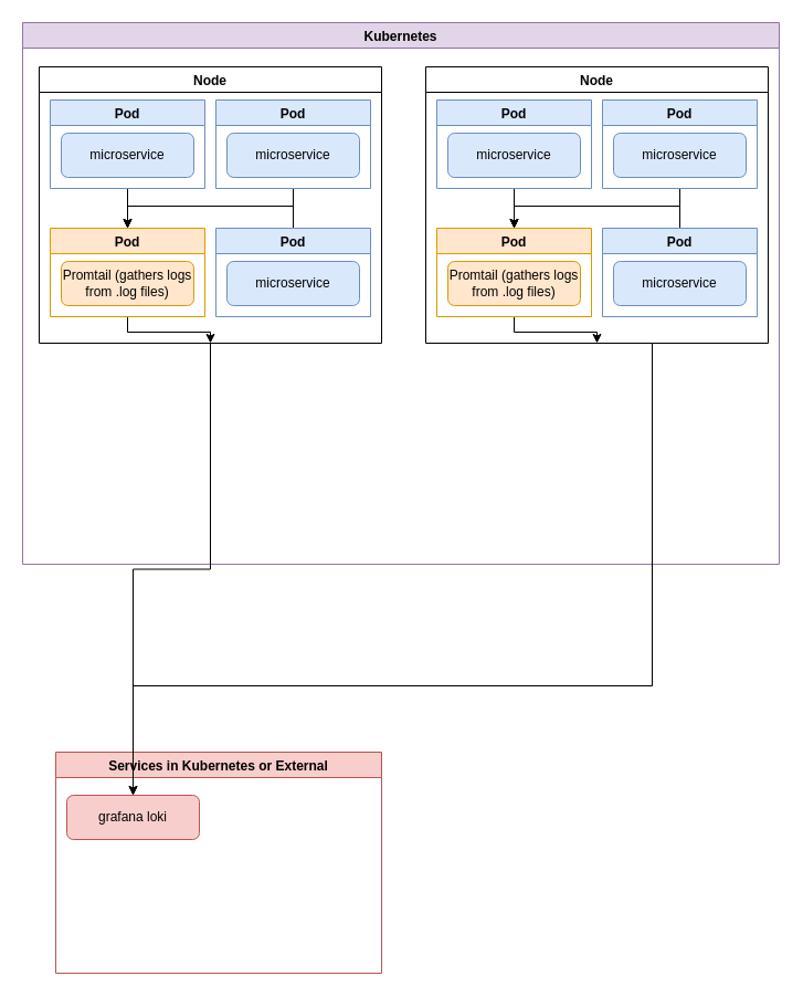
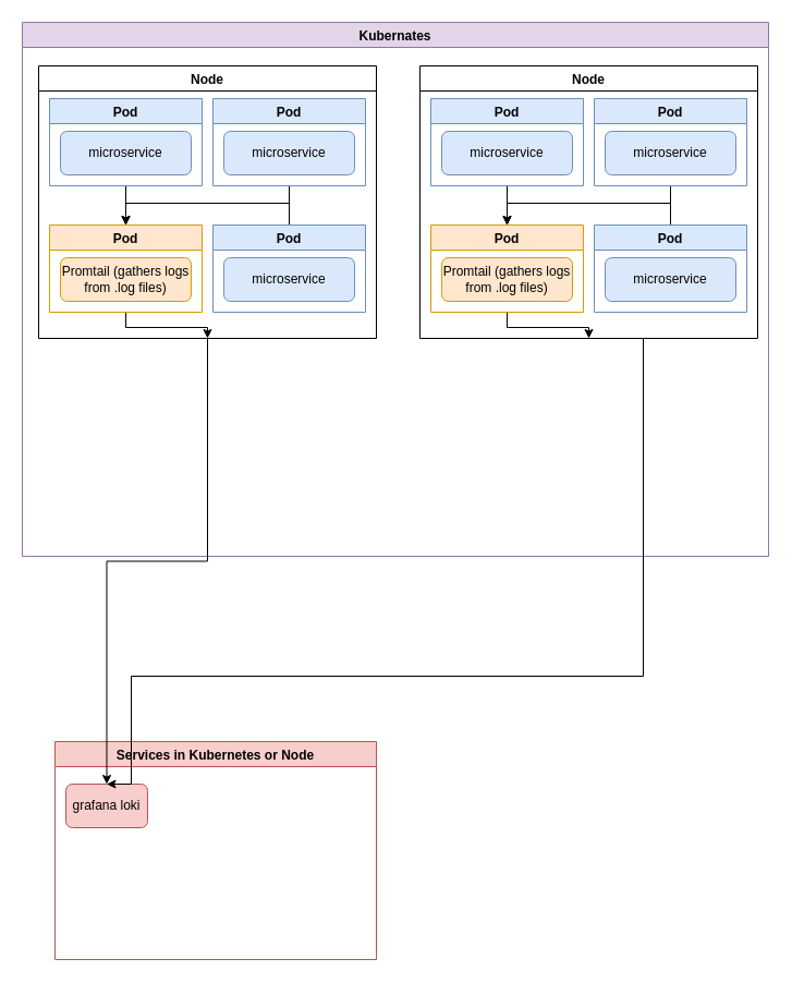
  <mxCell id="0" />
  <mxCell id="1" parent="0" />
- <mxCell id="2" value="Kubernetes" style="swimlane;fillColor=#e1d5e7;strokeColor=#9673a6;" vertex="1" parent="1"><mxGeometry x="20" y="20" width="685" height="490" as="geometry" /></mxCell>
+ <mxCell id="2" value="Kubernates" style="swimlane;fillColor=#e1d5e7;strokeColor=#9673a6;" vertex="1" parent="1"><mxGeometry x="20" y="20" width="685" height="490" as="geometry" /></mxCell>
  <mxCell id="3" value="Node" style="swimlane;" vertex="1" parent="2"><mxGeometry x="15" y="40" width="310" height="250" as="geometry" /></mxCell>
  <mxCell id="4" style="edgeStyle=orthogonalEdgeStyle;rounded=0;orthogonalLoop=1;jettySize=auto;html=1;exitX=0.5;exitY=1;exitDx=0;exitDy=0;" edge="1" parent="3" source="5" target="14"><mxGeometry relative="1" as="geometry" /></mxCell>
  <mxCell id="5" value="Pod" style="swimlane;fillColor=#dae8fc;strokeColor=#6c8ebf;" vertex="1" parent="3"><mxGeometry x="10" y="30" width="140" height="80" as="geometry" /></mxCell>
  <mxCell id="6" value="microservice" style="rounded=1;whiteSpace=wrap;html=1;fontSize=12;glass=0;strokeWidth=1;shadow=0;fillColor=#dae8fc;strokeColor=#6c8ebf;" parent="5" vertex="1"><mxGeometry x="10.0" y="30" width="120" height="40" as="geometry" /></mxCell>
  <mxCell id="7" style="edgeStyle=orthogonalEdgeStyle;rounded=0;orthogonalLoop=1;jettySize=auto;html=1;exitX=0.5;exitY=1;exitDx=0;exitDy=0;" edge="1" parent="3" source="8" target="14"><mxGeometry relative="1" as="geometry"><Array as="points"><mxPoint x="230" y="126" /><mxPoint x="80" y="126" /></Array></mxGeometry></mxCell>
  <mxCell id="8" value="Pod" style="swimlane;fillColor=#dae8fc;strokeColor=#6c8ebf;" vertex="1" parent="3"><mxGeometry x="160" y="30" width="140" height="80" as="geometry" /></mxCell>
  <mxCell id="9" value="microservice" style="rounded=1;whiteSpace=wrap;html=1;fontSize=12;glass=0;strokeWidth=1;shadow=0;fillColor=#dae8fc;strokeColor=#6c8ebf;" vertex="1" parent="8"><mxGeometry x="10.0" y="30" width="120" height="40" as="geometry" /></mxCell>
  <mxCell id="10" style="edgeStyle=orthogonalEdgeStyle;rounded=0;orthogonalLoop=1;jettySize=auto;html=1;exitX=0.5;exitY=0;exitDx=0;exitDy=0;entryX=0.5;entryY=0;entryDx=0;entryDy=0;" edge="1" parent="3" source="11" target="14"><mxGeometry relative="1" as="geometry" /></mxCell>
  <mxCell id="11" value="Pod" style="swimlane;fillColor=#dae8fc;strokeColor=#6c8ebf;" vertex="1" parent="3"><mxGeometry x="160" y="146" width="140" height="80" as="geometry" /></mxCell>
  <mxCell id="12" value="microservice" style="rounded=1;whiteSpace=wrap;html=1;fontSize=12;glass=0;strokeWidth=1;shadow=0;fillColor=#dae8fc;strokeColor=#6c8ebf;" vertex="1" parent="11"><mxGeometry x="10.0" y="30" width="120" height="40" as="geometry" /></mxCell>
  <mxCell id="13" style="edgeStyle=orthogonalEdgeStyle;rounded=0;orthogonalLoop=1;jettySize=auto;html=1;exitX=0.5;exitY=1;exitDx=0;exitDy=0;entryX=0.5;entryY=1;entryDx=0;entryDy=0;" edge="1" parent="3" source="14" target="3"><mxGeometry relative="1" as="geometry"><Array as="points"><mxPoint x="80" y="240" /><mxPoint x="155" y="240" /></Array></mxGeometry></mxCell>
  <mxCell id="14" value="Pod" style="swimlane;fillColor=#ffe6cc;strokeColor=#d79b00;" vertex="1" parent="3"><mxGeometry x="10" y="146" width="140" height="80" as="geometry" /></mxCell>
  <mxCell id="15" value="Promtail (gathers logs from .log files)" style="rounded=1;whiteSpace=wrap;html=1;fontSize=12;glass=0;strokeWidth=1;shadow=0;fillColor=#ffe6cc;strokeColor=#d79b00;" vertex="1" parent="14"><mxGeometry x="10.0" y="30" width="120" height="40" as="geometry" /></mxCell>
  <mxCell id="16" value="Node" style="swimlane;" vertex="1" parent="2"><mxGeometry x="365" y="40" width="310" height="250" as="geometry" /></mxCell>
  <mxCell id="17" style="edgeStyle=orthogonalEdgeStyle;rounded=0;orthogonalLoop=1;jettySize=auto;html=1;exitX=0.5;exitY=1;exitDx=0;exitDy=0;" edge="1" parent="16" source="18" target="27"><mxGeometry relative="1" as="geometry" /></mxCell>
  <mxCell id="18" value="Pod" style="swimlane;fillColor=#dae8fc;strokeColor=#6c8ebf;" vertex="1" parent="16"><mxGeometry x="10" y="30" width="140" height="80" as="geometry" /></mxCell>
  <mxCell id="19" value="microservice" style="rounded=1;whiteSpace=wrap;html=1;fontSize=12;glass=0;strokeWidth=1;shadow=0;fillColor=#dae8fc;strokeColor=#6c8ebf;" vertex="1" parent="18"><mxGeometry x="10.0" y="30" width="120" height="40" as="geometry" /></mxCell>
  <mxCell id="20" style="edgeStyle=orthogonalEdgeStyle;rounded=0;orthogonalLoop=1;jettySize=auto;html=1;exitX=0.5;exitY=1;exitDx=0;exitDy=0;" edge="1" parent="16" source="21" target="27"><mxGeometry relative="1" as="geometry"><Array as="points"><mxPoint x="230" y="126" /><mxPoint x="80" y="126" /></Array></mxGeometry></mxCell>
  <mxCell id="21" value="Pod" style="swimlane;fillColor=#dae8fc;strokeColor=#6c8ebf;" vertex="1" parent="16"><mxGeometry x="160" y="30" width="140" height="80" as="geometry" /></mxCell>
  <mxCell id="22" value="microservice" style="rounded=1;whiteSpace=wrap;html=1;fontSize=12;glass=0;strokeWidth=1;shadow=0;fillColor=#dae8fc;strokeColor=#6c8ebf;" vertex="1" parent="21"><mxGeometry x="10.0" y="30" width="120" height="40" as="geometry" /></mxCell>
  <mxCell id="23" style="edgeStyle=orthogonalEdgeStyle;rounded=0;orthogonalLoop=1;jettySize=auto;html=1;exitX=0.5;exitY=0;exitDx=0;exitDy=0;entryX=0.5;entryY=0;entryDx=0;entryDy=0;" edge="1" parent="16" source="24" target="27"><mxGeometry relative="1" as="geometry" /></mxCell>
  <mxCell id="24" value="Pod" style="swimlane;fillColor=#dae8fc;strokeColor=#6c8ebf;" vertex="1" parent="16"><mxGeometry x="160" y="146" width="140" height="80" as="geometry" /></mxCell>
  <mxCell id="25" value="microservice" style="rounded=1;whiteSpace=wrap;html=1;fontSize=12;glass=0;strokeWidth=1;shadow=0;fillColor=#dae8fc;strokeColor=#6c8ebf;" vertex="1" parent="24"><mxGeometry x="10.0" y="30" width="120" height="40" as="geometry" /></mxCell>
  <mxCell id="26" style="edgeStyle=orthogonalEdgeStyle;rounded=0;orthogonalLoop=1;jettySize=auto;html=1;exitX=0.5;exitY=1;exitDx=0;exitDy=0;entryX=0.5;entryY=1;entryDx=0;entryDy=0;" edge="1" parent="16" source="27" target="16"><mxGeometry relative="1" as="geometry"><Array as="points"><mxPoint x="80" y="240" /><mxPoint x="155" y="240" /></Array></mxGeometry></mxCell>
  <mxCell id="27" value="Pod" style="swimlane;fillColor=#ffe6cc;strokeColor=#d79b00;" vertex="1" parent="16"><mxGeometry x="10" y="146" width="140" height="80" as="geometry" /></mxCell>
  <mxCell id="28" value="Promtail (gathers logs from .log files)" style="rounded=1;whiteSpace=wrap;html=1;fontSize=12;glass=0;strokeWidth=1;shadow=0;fillColor=#ffe6cc;strokeColor=#d79b00;" vertex="1" parent="27"><mxGeometry x="10.0" y="30" width="120" height="40" as="geometry" /></mxCell>
- <mxCell id="29" value="Services in Kubernetes or External" style="swimlane;fillColor=#f8cecc;strokeColor=#b85450;" vertex="1" parent="1"><mxGeometry x="50" y="680" width="295" height="200" as="geometry" /></mxCell>
- <mxCell id="30" value="grafana loki" style="rounded=1;whiteSpace=wrap;html=1;fontSize=12;glass=0;strokeWidth=1;shadow=0;fillColor=#f8cecc;strokeColor=#b85450;" vertex="1" parent="29"><mxGeometry x="10" y="39" width="120" height="40" as="geometry" /></mxCell>
+ <mxCell id="29" value="Services in Kubernetes or Node" style="swimlane;fillColor=#f8cecc;strokeColor=#b85450;" vertex="1" parent="1"><mxGeometry x="50" y="680" width="295" height="200" as="geometry" /></mxCell>
+ <mxCell id="30" value="grafana loki" style="rounded=1;whiteSpace=wrap;html=1;fontSize=12;glass=0;strokeWidth=1;shadow=0;fillColor=#f8cecc;strokeColor=#b85450;" vertex="1" parent="29"><mxGeometry x="10" y="39" width="75" height="40" as="geometry" /></mxCell>
  <mxCell id="31" style="edgeStyle=orthogonalEdgeStyle;rounded=0;orthogonalLoop=1;jettySize=auto;html=1;exitX=0.5;exitY=1;exitDx=0;exitDy=0;entryX=0.5;entryY=0;entryDx=0;entryDy=0;" edge="1" parent="1" source="16" target="30"><mxGeometry relative="1" as="geometry"><Array as="points"><mxPoint x="590" y="310" /><mxPoint x="590" y="620" /><mxPoint x="120" y="620" /></Array></mxGeometry></mxCell>
  <mxCell id="32" style="edgeStyle=orthogonalEdgeStyle;rounded=0;orthogonalLoop=1;jettySize=auto;html=1;exitX=0.5;exitY=1;exitDx=0;exitDy=0;" edge="1" parent="1" source="3" target="30"><mxGeometry relative="1" as="geometry" /></mxCell>
